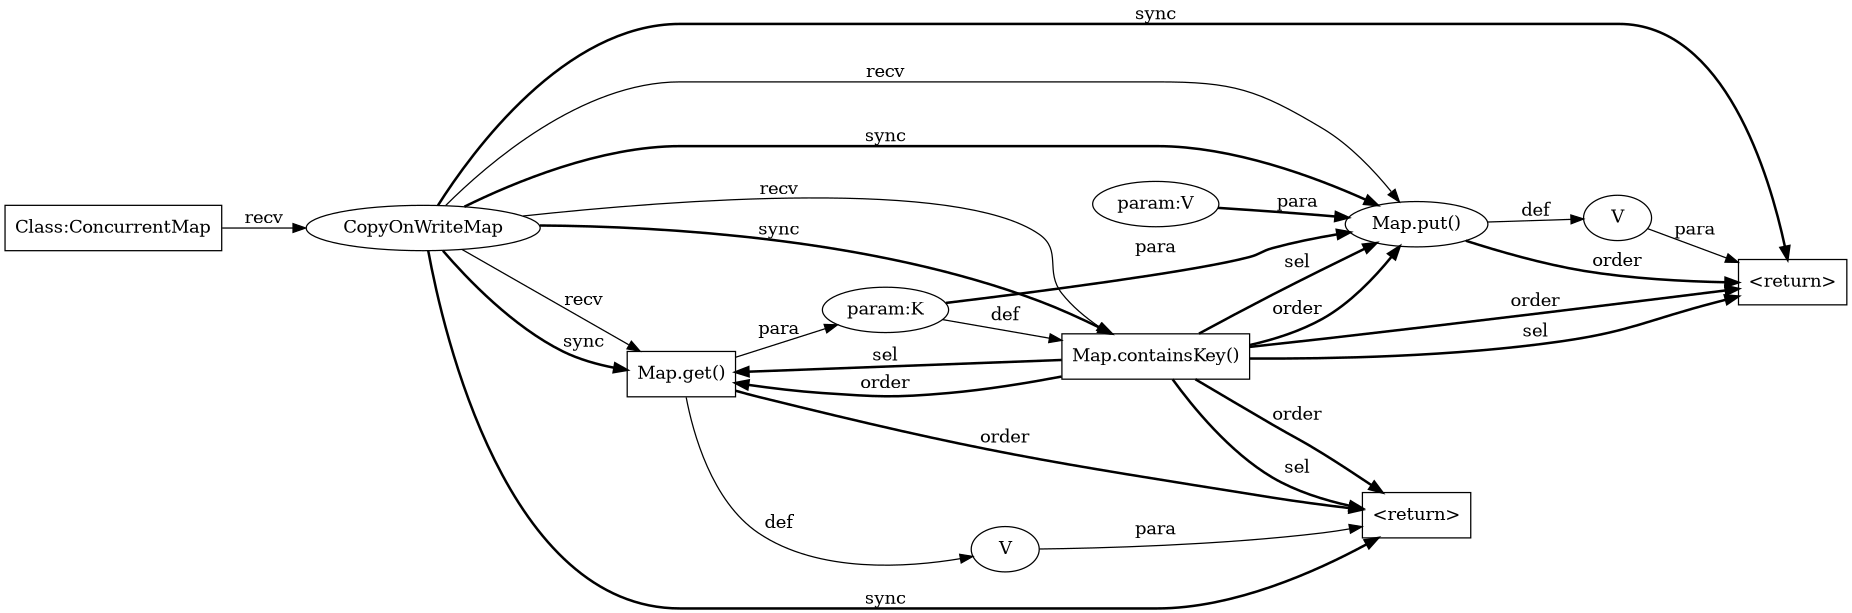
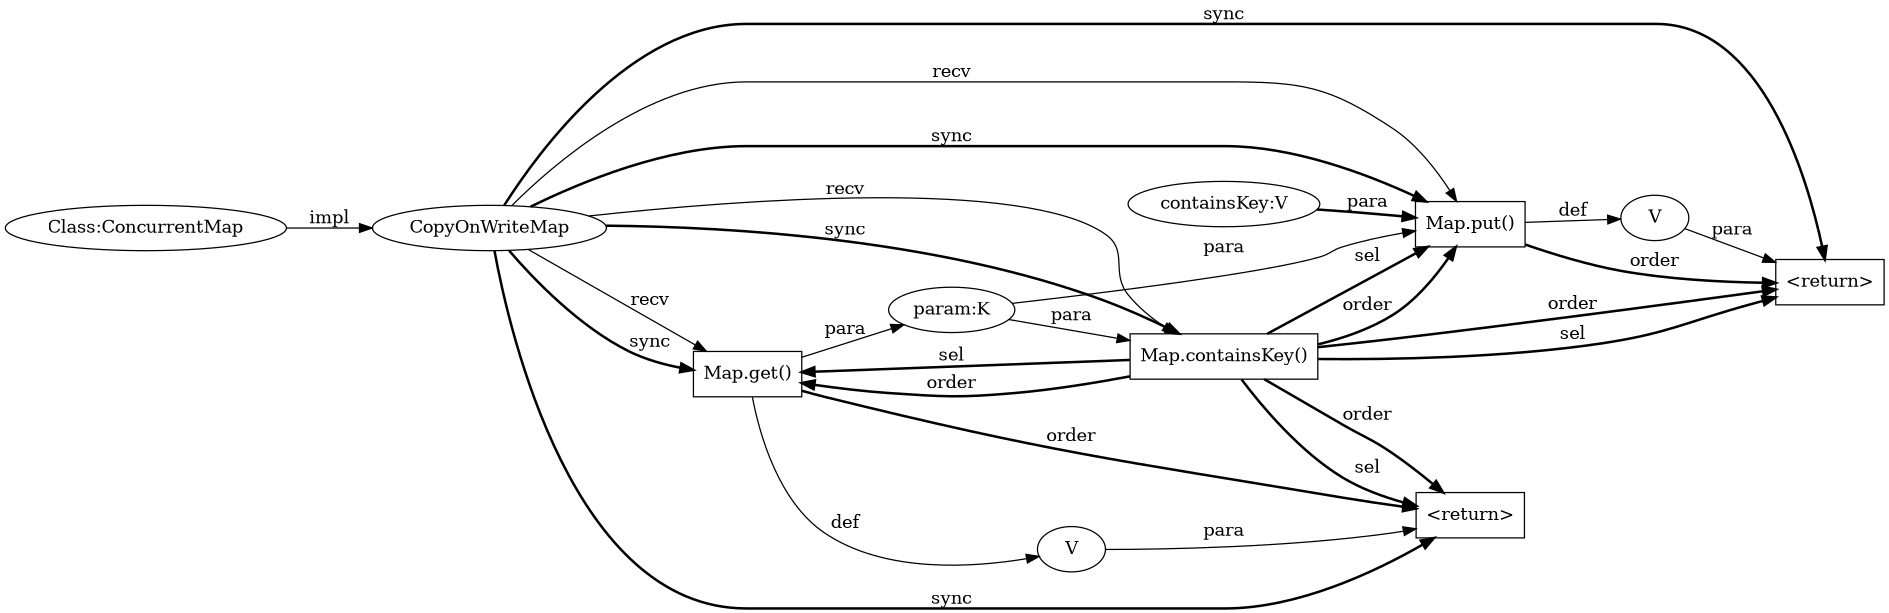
  digraph {
    rankdir=LR
    node [shape=box]
    edge [style=bold]
-   n1 [label="Class:ConcurrentMap"]
+   n1 [label="Class:ConcurrentMap" shape=ellipse]
    n2 [label=CopyOnWriteMap shape=ellipse]
    n3 [label="<return>"]
    n4 [label="Map.get()"]
-   n5 [label="Map.put()" shape=ellipse]
+   n5 [label="Map.put()"]
    n6 [label="<return>"]
    n7 [label="Map.containsKey()"]
    n8 [label="param:K" shape=ellipse]
    n9 [label=V shape=ellipse]
    n10 [label=V shape=ellipse]
-   n11 [label="param:V" shape=ellipse]
-   n1 -> n2 [label=recv style=solid]
+   n11 [label="containsKey:V" shape=ellipse]
+   n1 -> n2 [label=impl style=solid]
    n2 -> n3 [label=sync]
    n2 -> n4 [label=recv style=solid]
    n2 -> n4 [label=sync]
    n2 -> n5 [label=recv style=solid]
    n2 -> n5 [label=sync]
    n2 -> n6 [label=sync]
    n2 -> n7 [label=recv style=solid]
    n2 -> n7 [label=sync]
    n4 -> n6 [label=order]
    n4 -> n8 [label=para style=solid]
    n4 -> n9 [label=def style=solid]
    n5 -> n3 [label=order]
    n5 -> n10 [label=def style=solid]
    n7 -> n3 [label=order]
    n7 -> n3 [label=sel]
    n7 -> n4 [label=sel]
    n7 -> n4 [label=order]
    n7 -> n5 [label=sel]
    n7 -> n5 [label=order]
    n7 -> n6 [label=order]
    n7 -> n6 [label=sel]
-   n8 -> n5 [label=para]
-   n8 -> n7 [label=def style=solid]
+   n8 -> n5 [label=para style=solid]
+   n8 -> n7 [label=para style=solid]
    n9 -> n6 [label=para style=solid]
    n10 -> n3 [label=para style=solid]
    n11 -> n5 [label=para]
  }
